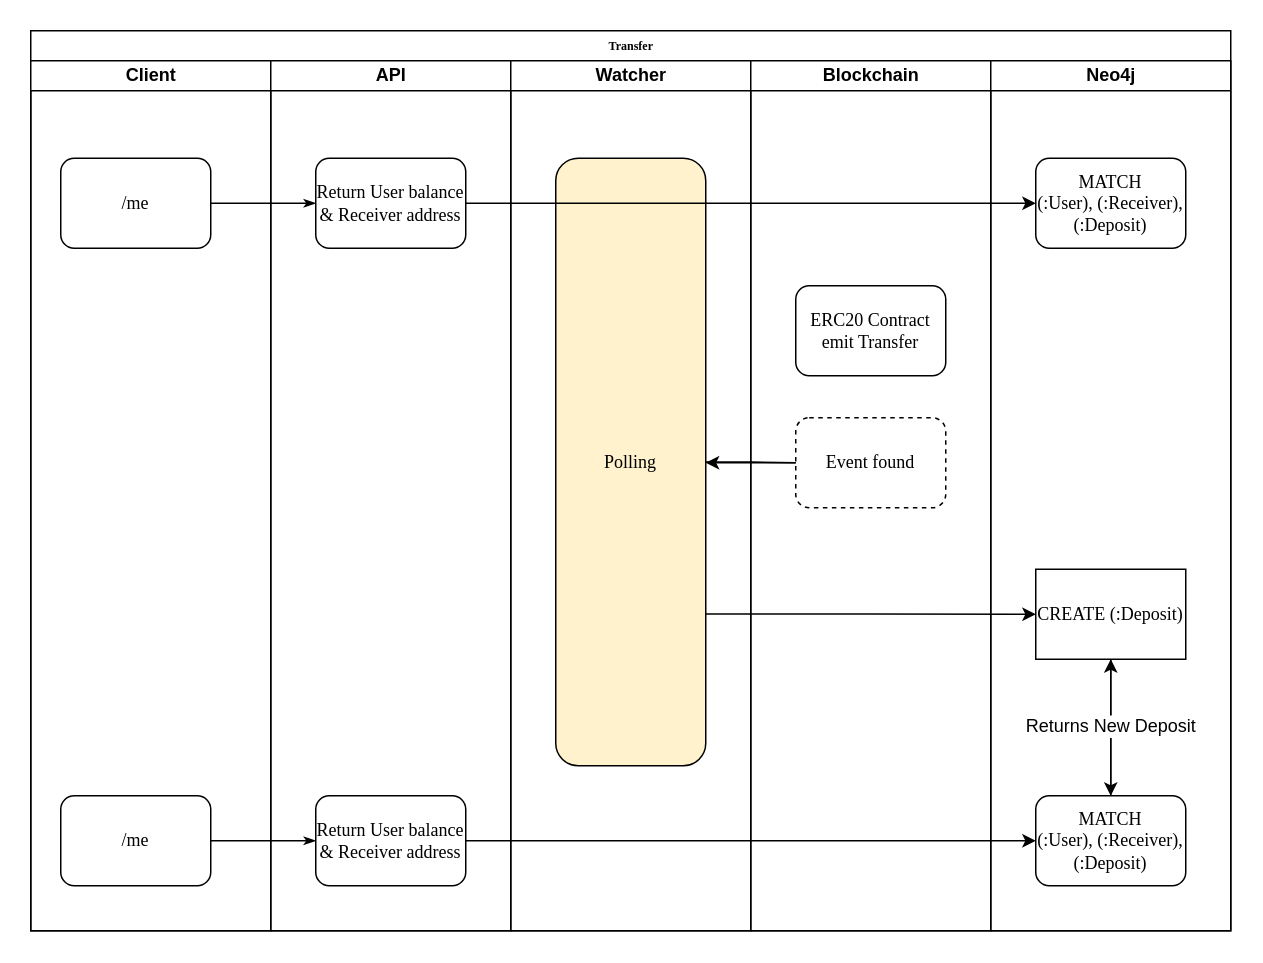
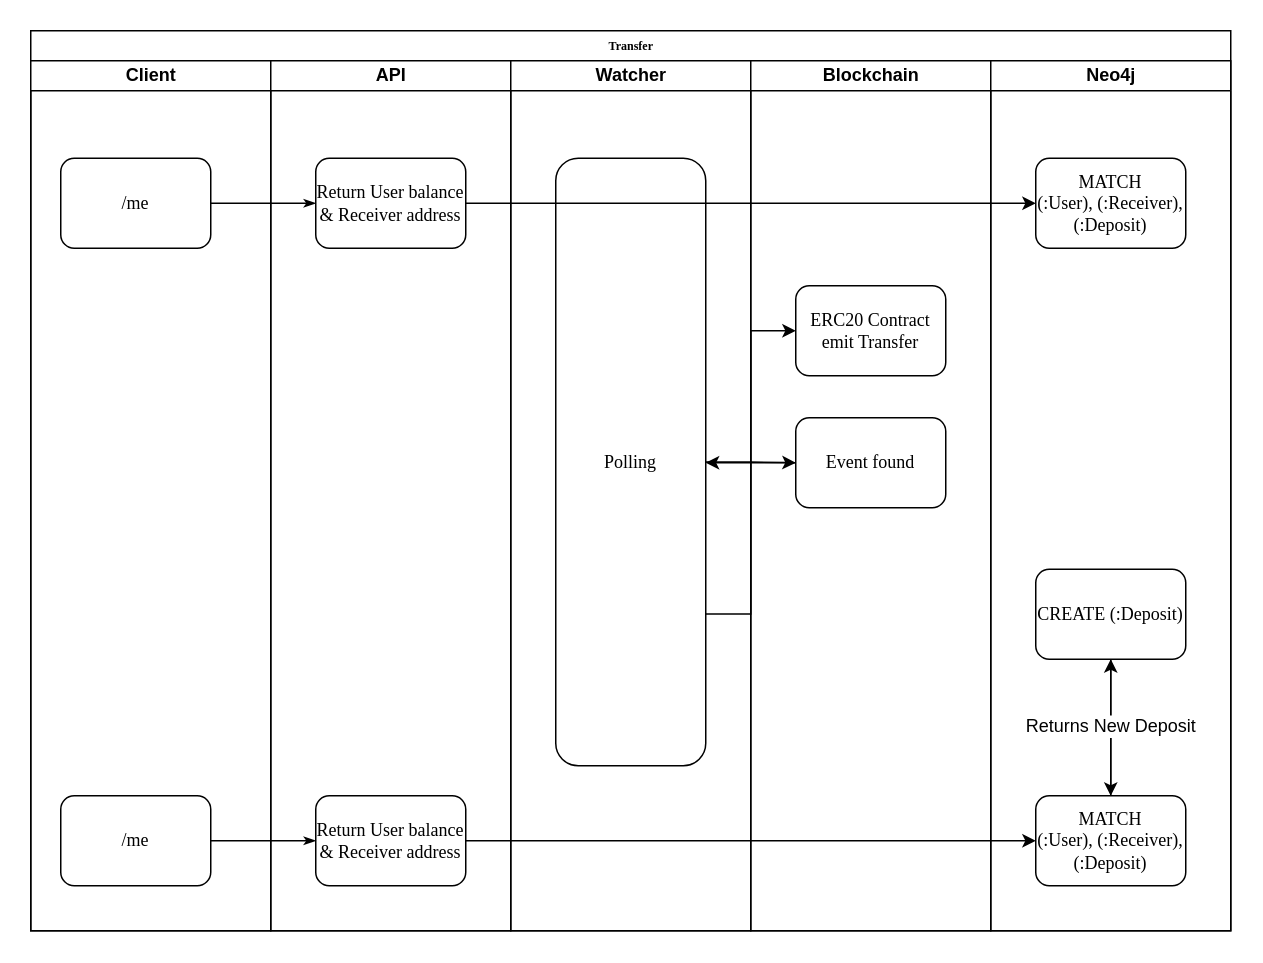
  <mxCell id="0" />
  <mxCell id="1" parent="0" />
  <mxCell id="2" value="Transfer" style="swimlane;html=1;childLayout=stackLayout;startSize=20;rounded=0;shadow=0;labelBackgroundColor=none;strokeWidth=1;fontFamily=Verdana;fontSize=8;align=center;" parent="1" vertex="1"><mxGeometry x="20" y="20" width="800" height="600" as="geometry" /></mxCell>
  <mxCell id="3" value="Client" style="swimlane;html=1;startSize=20;" parent="2" vertex="1"><mxGeometry y="20" width="160" height="580" as="geometry" /></mxCell>
  <mxCell id="4" value="&lt;font style=&quot;font-size: 12px&quot;&gt;/me&lt;/font&gt;" style="rounded=1;whiteSpace=wrap;html=1;shadow=0;labelBackgroundColor=none;strokeWidth=1;fontFamily=Verdana;fontSize=8;align=center;" parent="3" vertex="1"><mxGeometry x="20" y="65" width="100" height="60" as="geometry" /></mxCell>
  <mxCell id="5" value="&lt;font style=&quot;font-size: 12px&quot;&gt;/me&lt;/font&gt;" style="rounded=1;whiteSpace=wrap;html=1;shadow=0;labelBackgroundColor=none;strokeWidth=1;fontFamily=Verdana;fontSize=8;align=center;" vertex="1" parent="3"><mxGeometry x="20" y="490" width="100" height="60" as="geometry" /></mxCell>
  <mxCell id="6" style="edgeStyle=orthogonalEdgeStyle;rounded=1;html=1;labelBackgroundColor=none;startArrow=none;startFill=0;startSize=5;endArrow=classicThin;endFill=1;endSize=5;jettySize=auto;orthogonalLoop=1;strokeWidth=1;fontFamily=Verdana;fontSize=8" parent="2" source="4" edge="1"><mxGeometry relative="1" as="geometry"><mxPoint x="190" y="115" as="targetPoint" /></mxGeometry></mxCell>
  <mxCell id="7" value="API" style="swimlane;html=1;startSize=20;" parent="2" vertex="1"><mxGeometry x="160" y="20" width="160" height="580" as="geometry" /></mxCell>
  <mxCell id="8" value="&lt;font style=&quot;font-size: 12px&quot;&gt;Return User balance &amp;amp; Receiver address&lt;/font&gt;" style="rounded=1;whiteSpace=wrap;html=1;shadow=0;labelBackgroundColor=none;strokeWidth=1;fontFamily=Verdana;fontSize=8;align=center;" vertex="1" parent="7"><mxGeometry x="30" y="65" width="100" height="60" as="geometry" /></mxCell>
  <mxCell id="9" value="&lt;span style=&quot;font-size: 12px&quot;&gt;Return User balance &amp;amp; Receiver address&lt;/span&gt;" style="rounded=1;whiteSpace=wrap;html=1;shadow=0;labelBackgroundColor=none;strokeWidth=1;fontFamily=Verdana;fontSize=8;align=center;" vertex="1" parent="7"><mxGeometry x="30" y="490" width="100" height="60" as="geometry" /></mxCell>
  <mxCell id="10" value="Watcher" style="swimlane;html=1;startSize=20;" parent="2" vertex="1"><mxGeometry x="320" y="20" width="160" height="580" as="geometry" /></mxCell>
- <mxCell id="11" value="&lt;font style=&quot;font-size: 12px&quot;&gt;Polling&lt;/font&gt;" style="rounded=1;whiteSpace=wrap;html=1;shadow=0;labelBackgroundColor=none;strokeWidth=1;fontFamily=Verdana;fontSize=8;align=center;fillColor=#fff2cc;" vertex="1" parent="10"><mxGeometry x="30" y="65" width="100" height="405" as="geometry" /></mxCell>
+ <mxCell id="11" value="&lt;font style=&quot;font-size: 12px&quot;&gt;Polling&lt;/font&gt;" style="rounded=1;whiteSpace=wrap;html=1;shadow=0;labelBackgroundColor=none;strokeWidth=1;fontFamily=Verdana;fontSize=8;align=center;" vertex="1" parent="10"><mxGeometry x="30" y="65" width="100" height="405" as="geometry" /></mxCell>
  <mxCell id="12" style="edgeStyle=orthogonalEdgeStyle;rounded=0;orthogonalLoop=1;jettySize=auto;html=1;exitX=0.5;exitY=1;exitDx=0;exitDy=0;fontSize=12;" edge="1" parent="10" source="11" target="11"><mxGeometry relative="1" as="geometry" /></mxCell>
  <mxCell id="13" value="Blockchain" style="swimlane;html=1;startSize=20;" parent="2" vertex="1"><mxGeometry x="480" y="20" width="160" height="580" as="geometry" /></mxCell>
  <mxCell id="14" style="edgeStyle=orthogonalEdgeStyle;rounded=1;html=1;labelBackgroundColor=none;startArrow=none;startFill=0;startSize=5;endArrow=classicThin;endFill=1;endSize=5;jettySize=auto;orthogonalLoop=1;strokeColor=#000000;strokeWidth=1;fontFamily=Verdana;fontSize=8;fontColor=#000000;" parent="13" edge="1"><mxGeometry relative="1" as="geometry"><mxPoint x="80" y="300" as="sourcePoint" /></mxGeometry></mxCell>
  <mxCell id="15" style="edgeStyle=orthogonalEdgeStyle;rounded=1;html=1;labelBackgroundColor=none;startArrow=none;startFill=0;startSize=5;endArrow=classicThin;endFill=1;endSize=5;jettySize=auto;orthogonalLoop=1;strokeWidth=1;fontFamily=Verdana;fontSize=8" parent="13" edge="1"><mxGeometry relative="1" as="geometry"><mxPoint x="80" y="380" as="sourcePoint" /></mxGeometry></mxCell>
  <mxCell id="16" value="ERC20 Contract&lt;br style=&quot;font-size: 12px;&quot;&gt;emit Transfer" style="rounded=1;whiteSpace=wrap;html=1;shadow=0;labelBackgroundColor=none;strokeWidth=1;fontFamily=Verdana;fontSize=12;align=center;" vertex="1" parent="13"><mxGeometry x="30" y="150" width="100" height="60" as="geometry" /></mxCell>
- <mxCell id="17" value="Event found" style="rounded=1;whiteSpace=wrap;html=1;shadow=0;labelBackgroundColor=none;strokeWidth=1;fontFamily=Verdana;fontSize=12;align=center;dashed=1;" vertex="1" parent="13"><mxGeometry x="30" y="238" width="100" height="60" as="geometry" /></mxCell>
+ <mxCell id="17" value="Event found" style="rounded=1;whiteSpace=wrap;html=1;shadow=0;labelBackgroundColor=none;strokeWidth=1;fontFamily=Verdana;fontSize=12;align=center;" vertex="1" parent="13"><mxGeometry x="30" y="238" width="100" height="60" as="geometry" /></mxCell>
  <mxCell id="18" value="Neo4j" style="swimlane;html=1;startSize=20;" parent="2" vertex="1"><mxGeometry x="640" y="20" width="160" height="580" as="geometry" /></mxCell>
  <mxCell id="19" value="&lt;font style=&quot;font-size: 12px&quot;&gt;MATCH&lt;br&gt;(:User), (:Receiver), (:Deposit)&lt;/font&gt;" style="rounded=1;whiteSpace=wrap;html=1;shadow=0;labelBackgroundColor=none;strokeWidth=1;fontFamily=Verdana;fontSize=8;align=center;" vertex="1" parent="18"><mxGeometry x="30" y="65" width="100" height="60" as="geometry" /></mxCell>
  <mxCell id="20" style="edgeStyle=orthogonalEdgeStyle;rounded=0;orthogonalLoop=1;jettySize=auto;html=1;exitX=0.5;exitY=1;exitDx=0;exitDy=0;fontSize=12;" edge="1" parent="18" source="21" target="23"><mxGeometry relative="1" as="geometry" /></mxCell>
- <mxCell id="21" value="&lt;font style=&quot;font-size: 12px&quot;&gt;CREATE (:Deposit)&lt;/font&gt;" style="whiteSpace=wrap;html=1;shadow=0;labelBackgroundColor=none;strokeWidth=1;fontFamily=Verdana;fontSize=8;align=center;rounded=0;" vertex="1" parent="18"><mxGeometry x="30" y="339" width="100" height="60" as="geometry" /></mxCell>
+ <mxCell id="21" value="&lt;font style=&quot;font-size: 12px&quot;&gt;CREATE (:Deposit)&lt;/font&gt;" style="rounded=1;whiteSpace=wrap;html=1;shadow=0;labelBackgroundColor=none;strokeWidth=1;fontFamily=Verdana;fontSize=8;align=center;" vertex="1" parent="18"><mxGeometry x="30" y="339" width="100" height="60" as="geometry" /></mxCell>
  <mxCell id="22" value="Returns New Deposit" style="edgeStyle=orthogonalEdgeStyle;rounded=0;orthogonalLoop=1;jettySize=auto;html=1;exitX=0.5;exitY=0;exitDx=0;exitDy=0;entryX=0.5;entryY=1;entryDx=0;entryDy=0;fontSize=12;" edge="1" parent="18" source="23" target="21"><mxGeometry relative="1" as="geometry" /></mxCell>
  <mxCell id="23" value="&lt;font style=&quot;font-size: 12px&quot;&gt;MATCH&lt;br&gt;(:User), (:Receiver), (:Deposit)&lt;/font&gt;" style="rounded=1;whiteSpace=wrap;html=1;shadow=0;labelBackgroundColor=none;strokeWidth=1;fontFamily=Verdana;fontSize=8;align=center;" vertex="1" parent="18"><mxGeometry x="30" y="490" width="100" height="60" as="geometry" /></mxCell>
  <mxCell id="24" style="edgeStyle=orthogonalEdgeStyle;rounded=0;orthogonalLoop=1;jettySize=auto;html=1;exitX=1;exitY=0.5;exitDx=0;exitDy=0;fontSize=12;" edge="1" parent="2" source="8" target="19"><mxGeometry relative="1" as="geometry" /></mxCell>
- <mxCell id="25" style="edgeStyle=orthogonalEdgeStyle;rounded=0;orthogonalLoop=1;jettySize=auto;html=1;exitX=1;exitY=0.5;exitDx=0;exitDy=0;entryX=0;entryY=0.5;entryDx=0;entryDy=0;fontSize=12;endArrow=none;" edge="1" parent="2" source="11" target="17"><mxGeometry relative="1" as="geometry" /></mxCell>
- <mxCell id="26" style="edgeStyle=orthogonalEdgeStyle;rounded=0;orthogonalLoop=1;jettySize=auto;html=1;exitX=1;exitY=0.75;exitDx=0;exitDy=0;entryX=0;entryY=0.5;entryDx=0;entryDy=0;fontSize=12;" edge="1" parent="2" source="11" target="21"><mxGeometry relative="1" as="geometry" /></mxCell>
+ <mxCell id="25" style="edgeStyle=orthogonalEdgeStyle;rounded=0;orthogonalLoop=1;jettySize=auto;html=1;exitX=1;exitY=0.5;exitDx=0;exitDy=0;entryX=0;entryY=0.5;entryDx=0;entryDy=0;fontSize=12;" edge="1" parent="2" source="11" target="17"><mxGeometry relative="1" as="geometry" /></mxCell>
+ <mxCell id="26" style="edgeStyle=orthogonalEdgeStyle;rounded=0;orthogonalLoop=1;jettySize=auto;html=1;exitX=1;exitY=0.75;exitDx=0;exitDy=0;fontSize=12;" edge="1" parent="2" source="11" target="16"><mxGeometry relative="1" as="geometry" /></mxCell>
  <mxCell id="27" style="edgeStyle=orthogonalEdgeStyle;rounded=1;html=1;labelBackgroundColor=none;startArrow=none;startFill=0;startSize=5;endArrow=classicThin;endFill=1;endSize=5;jettySize=auto;orthogonalLoop=1;strokeWidth=1;fontFamily=Verdana;fontSize=8;entryX=0;entryY=0.5;entryDx=0;entryDy=0;" edge="1" parent="2" source="5" target="9"><mxGeometry relative="1" as="geometry"><mxPoint x="180" y="540" as="targetPoint" /></mxGeometry></mxCell>
  <mxCell id="28" style="edgeStyle=orthogonalEdgeStyle;rounded=0;orthogonalLoop=1;jettySize=auto;html=1;exitX=1;exitY=0.5;exitDx=0;exitDy=0;entryX=0;entryY=0.5;entryDx=0;entryDy=0;fontSize=12;" edge="1" parent="2" source="9" target="23"><mxGeometry relative="1" as="geometry" /></mxCell>
  <mxCell id="29" style="edgeStyle=orthogonalEdgeStyle;rounded=0;orthogonalLoop=1;jettySize=auto;html=1;exitX=0;exitY=0.5;exitDx=0;exitDy=0;fontSize=12;" edge="1" parent="1" source="17"><mxGeometry relative="1" as="geometry"><mxPoint x="470" y="308" as="targetPoint" /></mxGeometry></mxCell>
